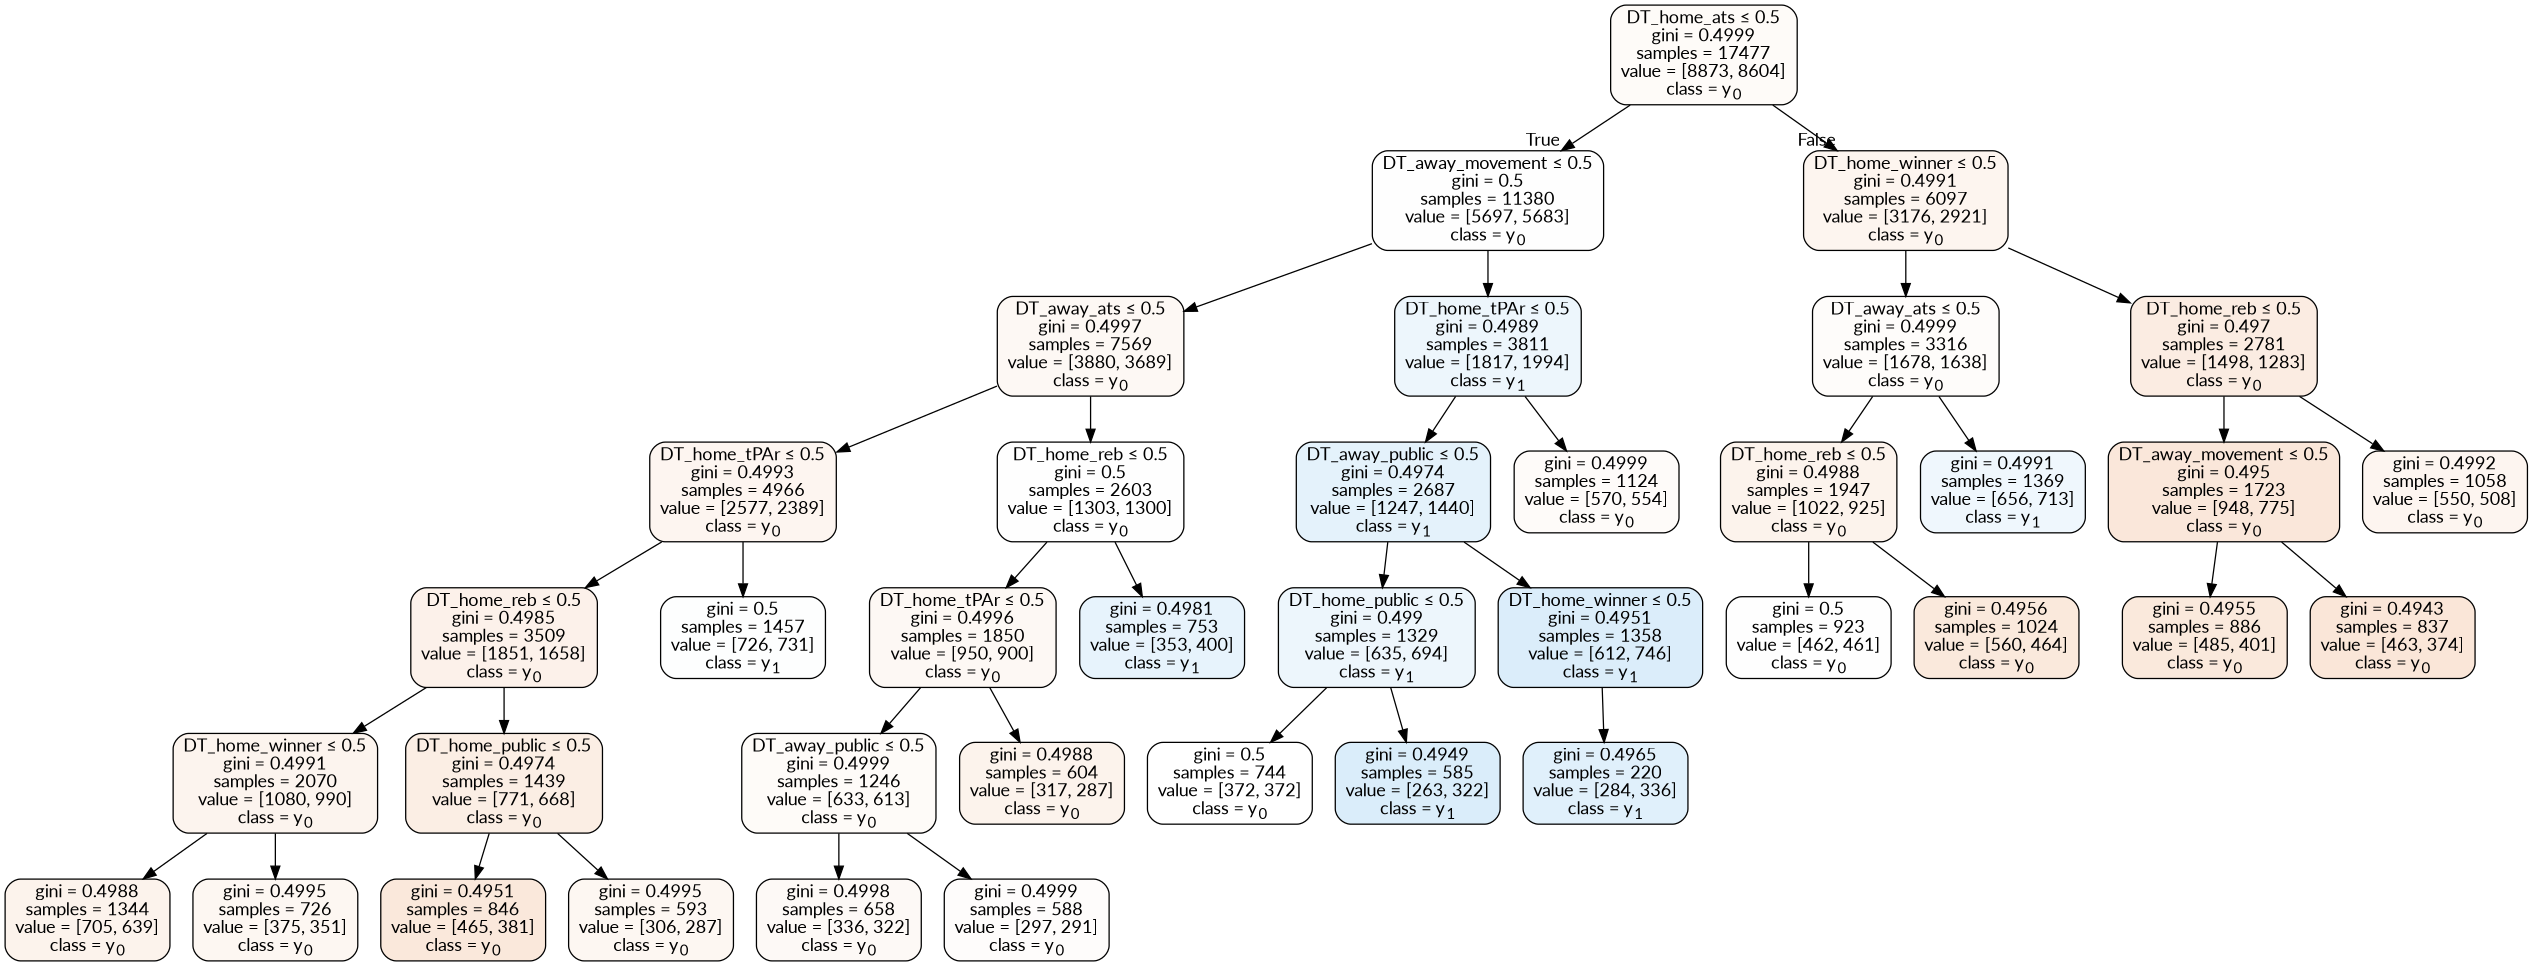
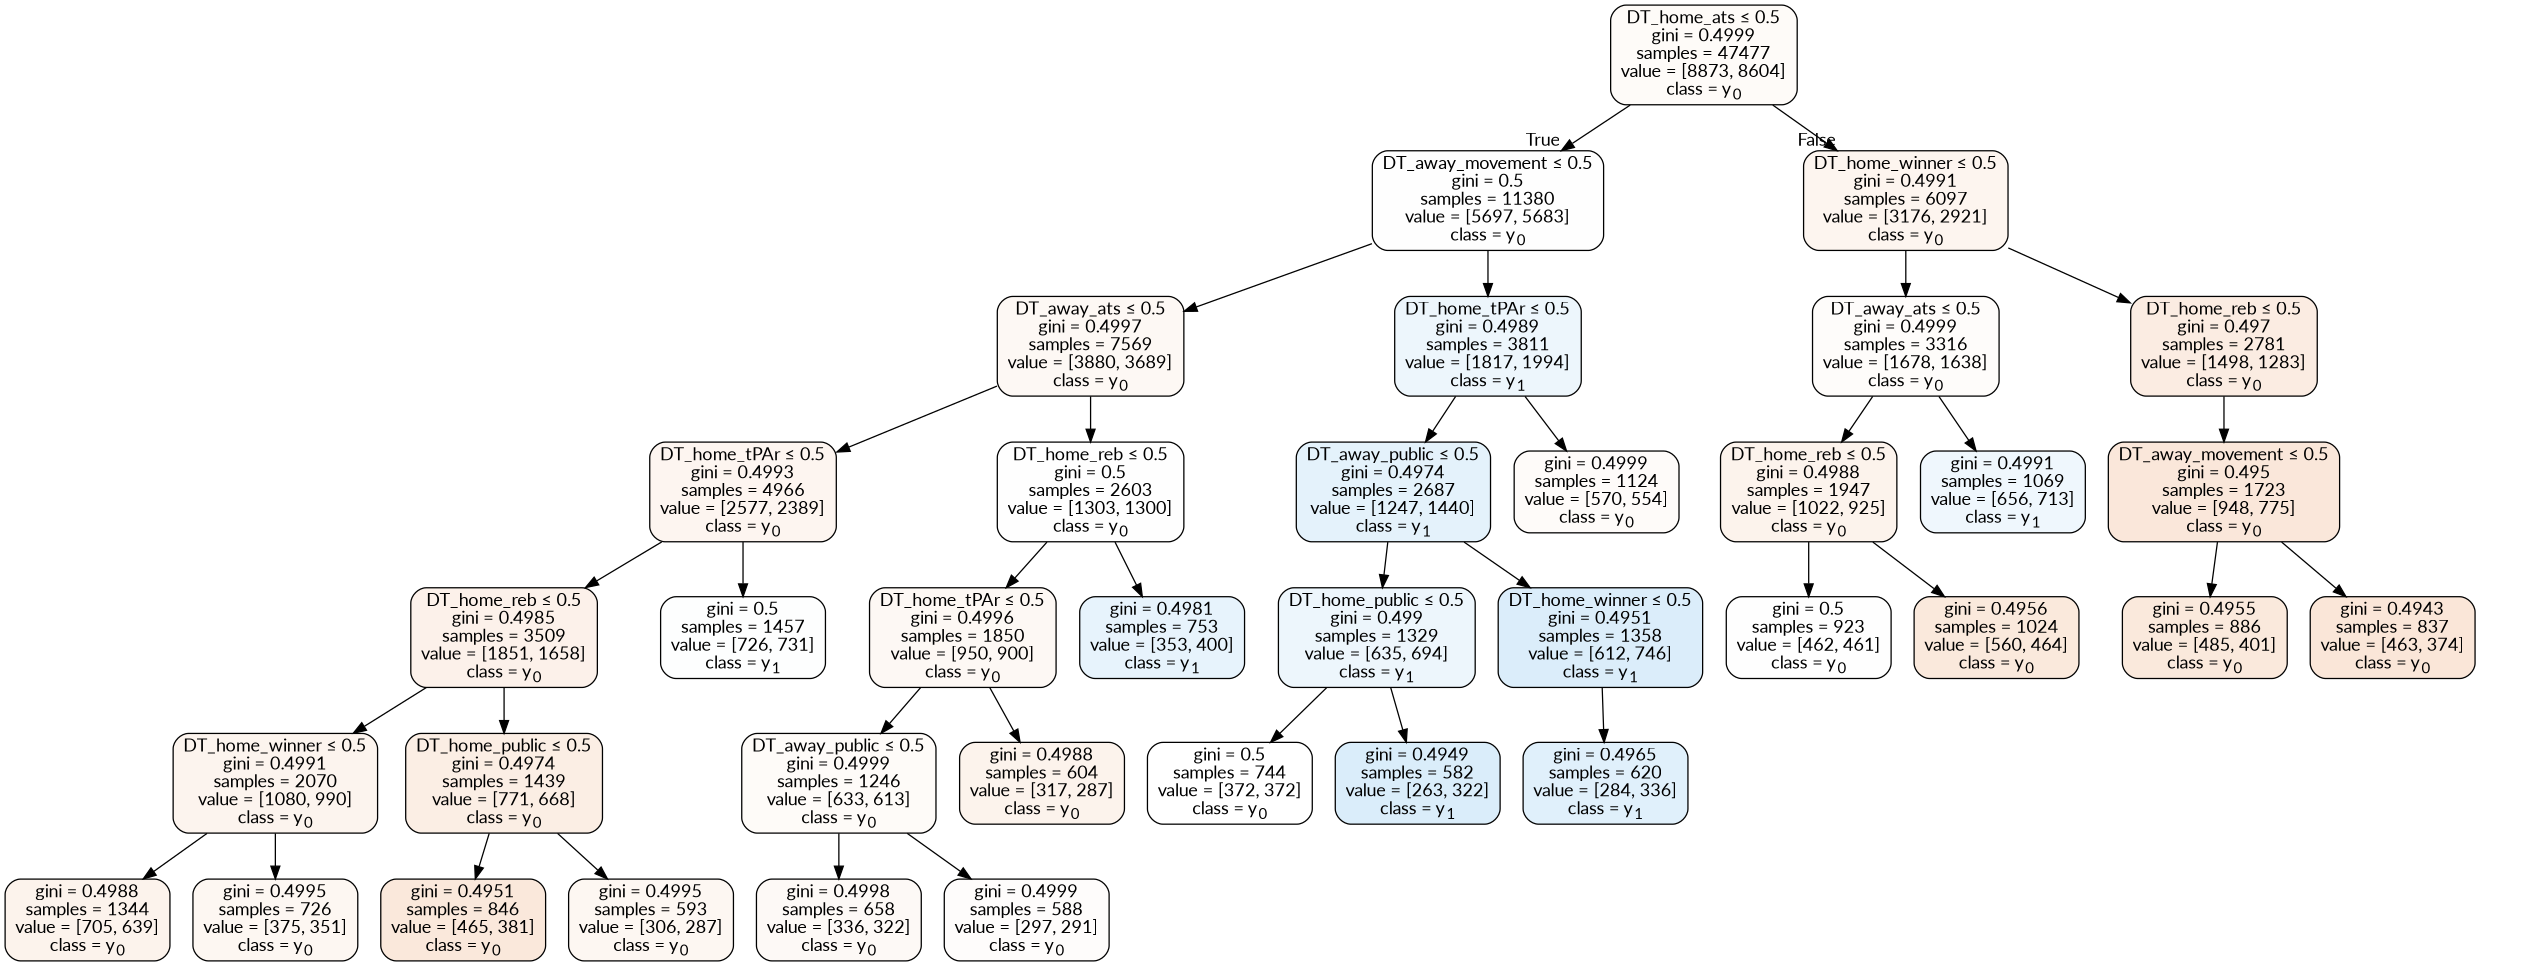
  digraph {
    fontname=Lato
    node [color=black fillcolor="#e5813901" fontname=Lato shape=box style="filled, rounded"]
    edge [fontname=Lato]
-   n1 [fillcolor="#e5813908" label=<DT_home_ats &le; 0.5<br/>gini = 0.4999<br/>samples = 17477<br/>value = [8873, 8604]<br/>class = y<SUB>0</SUB>>]
+   n1 [fillcolor="#e5813908" label=<DT_home_ats &le; 0.5<br/>gini = 0.4999<br/>samples = 47477<br/>value = [8873, 8604]<br/>class = y<SUB>0</SUB>>]
    n2 [label=<DT_away_movement &le; 0.5<br/>gini = 0.5<br/>samples = 11380<br/>value = [5697, 5683]<br/>class = y<SUB>0</SUB>>]
    n3 [fillcolor="#e5813914" label=<DT_home_winner &le; 0.5<br/>gini = 0.4991<br/>samples = 6097<br/>value = [3176, 2921]<br/>class = y<SUB>0</SUB>>]
    n4 [fillcolor="#e581390d" label=<DT_away_ats &le; 0.5<br/>gini = 0.4997<br/>samples = 7569<br/>value = [3880, 3689]<br/>class = y<SUB>0</SUB>>]
    n5 [fillcolor="#399de517" label=<DT_home_tPAr &le; 0.5<br/>gini = 0.4989<br/>samples = 3811<br/>value = [1817, 1994]<br/>class = y<SUB>1</SUB>>]
    n6 [fillcolor="#e5813906" label=<DT_away_ats &le; 0.5<br/>gini = 0.4999<br/>samples = 3316<br/>value = [1678, 1638]<br/>class = y<SUB>0</SUB>>]
    n7 [fillcolor="#e5813925" label=<DT_home_reb &le; 0.5<br/>gini = 0.497<br/>samples = 2781<br/>value = [1498, 1283]<br/>class = y<SUB>0</SUB>>]
    n8 [fillcolor="#e5813913" label=<DT_home_tPAr &le; 0.5<br/>gini = 0.4993<br/>samples = 4966<br/>value = [2577, 2389]<br/>class = y<SUB>0</SUB>>]
    n9 [label=<DT_home_reb &le; 0.5<br/>gini = 0.5<br/>samples = 2603<br/>value = [1303, 1300]<br/>class = y<SUB>0</SUB>>]
    n10 [fillcolor="#399de522" label=<DT_away_public &le; 0.5<br/>gini = 0.4974<br/>samples = 2687<br/>value = [1247, 1440]<br/>class = y<SUB>1</SUB>>]
    n11 [fillcolor="#e5813907" label=<gini = 0.4999<br/>samples = 1124<br/>value = [570, 554]<br/>class = y<SUB>0</SUB>>]
    n12 [fillcolor="#e581391b" label=<DT_home_reb &le; 0.5<br/>gini = 0.4985<br/>samples = 3509<br/>value = [1851, 1658]<br/>class = y<SUB>0</SUB>>]
    n13 [fillcolor="#399de502" label=<gini = 0.5<br/>samples = 1457<br/>value = [726, 731]<br/>class = y<SUB>1</SUB>>]
    n14 [fillcolor="#e581390d" label=<DT_home_tPAr &le; 0.5<br/>gini = 0.4996<br/>samples = 1850<br/>value = [950, 900]<br/>class = y<SUB>0</SUB>>]
    n15 [fillcolor="#399de51e" label=<gini = 0.4981<br/>samples = 753<br/>value = [353, 400]<br/>class = y<SUB>1</SUB>>]
    n16 [fillcolor="#e5813915" label=<DT_home_winner &le; 0.5<br/>gini = 0.4991<br/>samples = 2070<br/>value = [1080, 990]<br/>class = y<SUB>0</SUB>>]
    n17 [fillcolor="#e5813922" label=<DT_home_public &le; 0.5<br/>gini = 0.4974<br/>samples = 1439<br/>value = [771, 668]<br/>class = y<SUB>0</SUB>>]
    n18 [fillcolor="#e5813918" label=<gini = 0.4988<br/>samples = 1344<br/>value = [705, 639]<br/>class = y<SUB>0</SUB>>]
    n19 [fillcolor="#e5813910" label=<gini = 0.4995<br/>samples = 726<br/>value = [375, 351]<br/>class = y<SUB>0</SUB>>]
    n20 [fillcolor="#e581392e" label=<gini = 0.4951<br/>samples = 846<br/>value = [465, 381]<br/>class = y<SUB>0</SUB>>]
    n21 [fillcolor="#e5813910" label=<gini = 0.4995<br/>samples = 593<br/>value = [306, 287]<br/>class = y<SUB>0</SUB>>]
    n22 [fillcolor="#e5813908" label=<DT_away_public &le; 0.5<br/>gini = 0.4999<br/>samples = 1246<br/>value = [633, 613]<br/>class = y<SUB>0</SUB>>]
    n23 [fillcolor="#e5813918" label=<gini = 0.4988<br/>samples = 604<br/>value = [317, 287]<br/>class = y<SUB>0</SUB>>]
    n24 [fillcolor="#e581390b" label=<gini = 0.4998<br/>samples = 658<br/>value = [336, 322]<br/>class = y<SUB>0</SUB>>]
    n25 [fillcolor="#e5813905" label=<gini = 0.4999<br/>samples = 588<br/>value = [297, 291]<br/>class = y<SUB>0</SUB>>]
    n26 [fillcolor="#399de516" label=<DT_home_public &le; 0.5<br/>gini = 0.499<br/>samples = 1329<br/>value = [635, 694]<br/>class = y<SUB>1</SUB>>]
    n27 [fillcolor="#399de52e" label=<DT_home_winner &le; 0.5<br/>gini = 0.4951<br/>samples = 1358<br/>value = [612, 746]<br/>class = y<SUB>1</SUB>>]
    n28 [fillcolor="#e5813900" label=<gini = 0.5<br/>samples = 744<br/>value = [372, 372]<br/>class = y<SUB>0</SUB>>]
-   n29 [fillcolor="#399de52f" label=<gini = 0.4949<br/>samples = 585<br/>value = [263, 322]<br/>class = y<SUB>1</SUB>>]
-   n30 [fillcolor="#399de527" label=<gini = 0.4965<br/>samples = 220<br/>value = [284, 336]<br/>class = y<SUB>1</SUB>>]
+   n29 [fillcolor="#399de52f" label=<gini = 0.4949<br/>samples = 582<br/>value = [263, 322]<br/>class = y<SUB>1</SUB>>]
+   n30 [fillcolor="#399de527" label=<gini = 0.4965<br/>samples = 620<br/>value = [284, 336]<br/>class = y<SUB>1</SUB>>]
    n31 [fillcolor="#e5813918" label=<DT_home_reb &le; 0.5<br/>gini = 0.4988<br/>samples = 1947<br/>value = [1022, 925]<br/>class = y<SUB>0</SUB>>]
-   n32 [fillcolor="#399de514" label=<gini = 0.4991<br/>samples = 1369<br/>value = [656, 713]<br/>class = y<SUB>1</SUB>>]
+   n32 [fillcolor="#399de514" label=<gini = 0.4991<br/>samples = 1069<br/>value = [656, 713]<br/>class = y<SUB>1</SUB>>]
    n33 [fillcolor="#e581392f" label=<DT_away_movement &le; 0.5<br/>gini = 0.495<br/>samples = 1723<br/>value = [948, 775]<br/>class = y<SUB>0</SUB>>]
-   n34 [fillcolor="#e5813913" label=<gini = 0.4992<br/>samples = 1058<br/>value = [550, 508]<br/>class = y<SUB>0</SUB>>]
    n35 [label=<gini = 0.5<br/>samples = 923<br/>value = [462, 461]<br/>class = y<SUB>0</SUB>>]
    n36 [fillcolor="#e581392c" label=<gini = 0.4956<br/>samples = 1024<br/>value = [560, 464]<br/>class = y<SUB>0</SUB>>]
    n37 [fillcolor="#e581392c" label=<gini = 0.4955<br/>samples = 886<br/>value = [485, 401]<br/>class = y<SUB>0</SUB>>]
    n38 [fillcolor="#e5813931" label=<gini = 0.4943<br/>samples = 837<br/>value = [463, 374]<br/>class = y<SUB>0</SUB>>]
    n1 -> n2 [headlabel=True labelangle=45 labeldistance=2.5]
    n1 -> n3 [headlabel=False labelangle=-45 labeldistance=2.5]
    n2 -> n4
    n2 -> n5
    n3 -> n6
    n3 -> n7
    n4 -> n8
    n4 -> n9
    n5 -> n10
    n5 -> n11
    n6 -> n31
    n6 -> n32
    n7 -> n33
-   n7 -> n34
    n8 -> n12
    n8 -> n13
    n9 -> n14
    n9 -> n15
    n10 -> n26
    n10 -> n27
    n12 -> n16
    n12 -> n17
    n14 -> n22
    n14 -> n23
    n16 -> n18
    n16 -> n19
    n17 -> n20
    n17 -> n21
    n22 -> n24
    n22 -> n25
    n26 -> n28
    n26 -> n29
    n27 -> n30
    n31 -> n35
    n31 -> n36
    n33 -> n37
    n33 -> n38
  }
